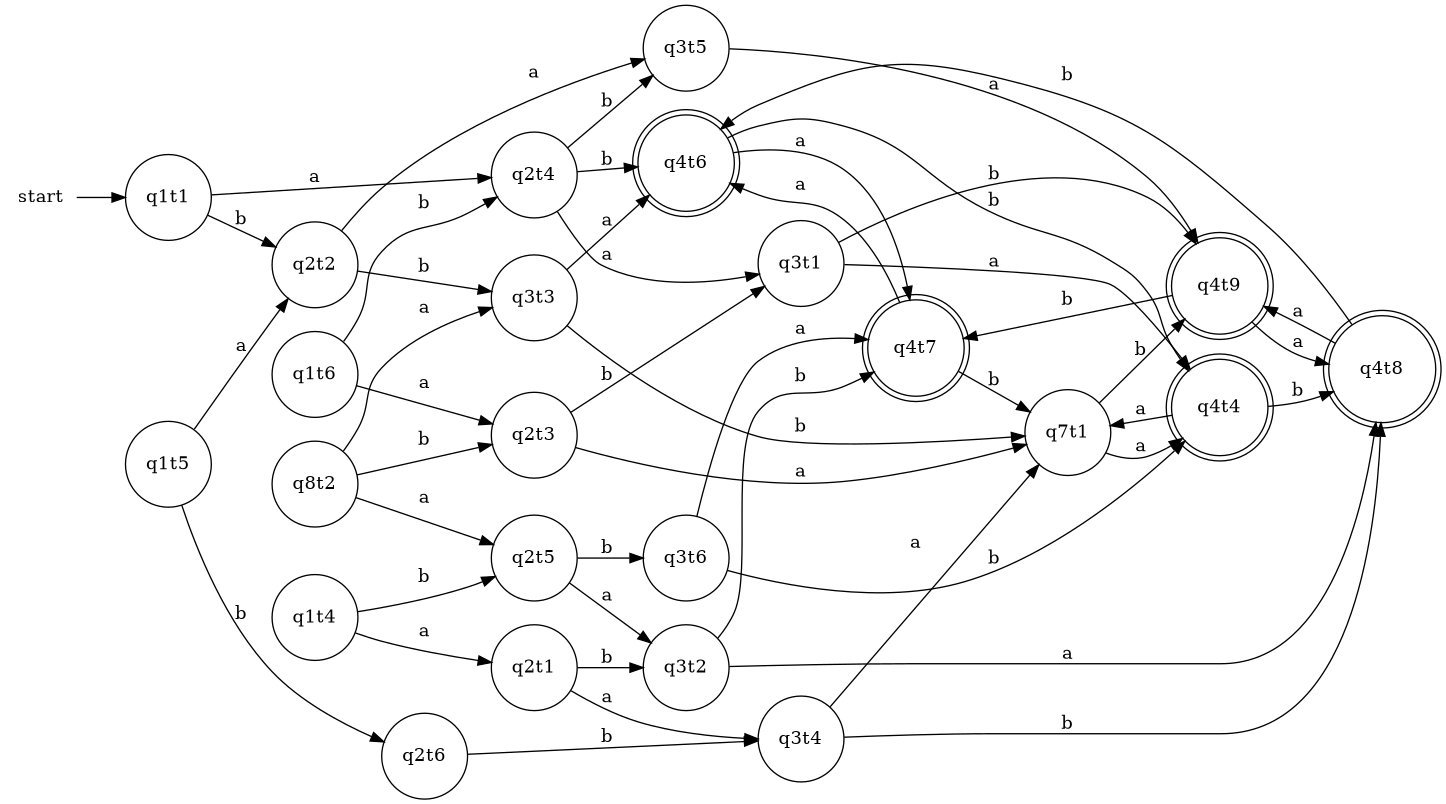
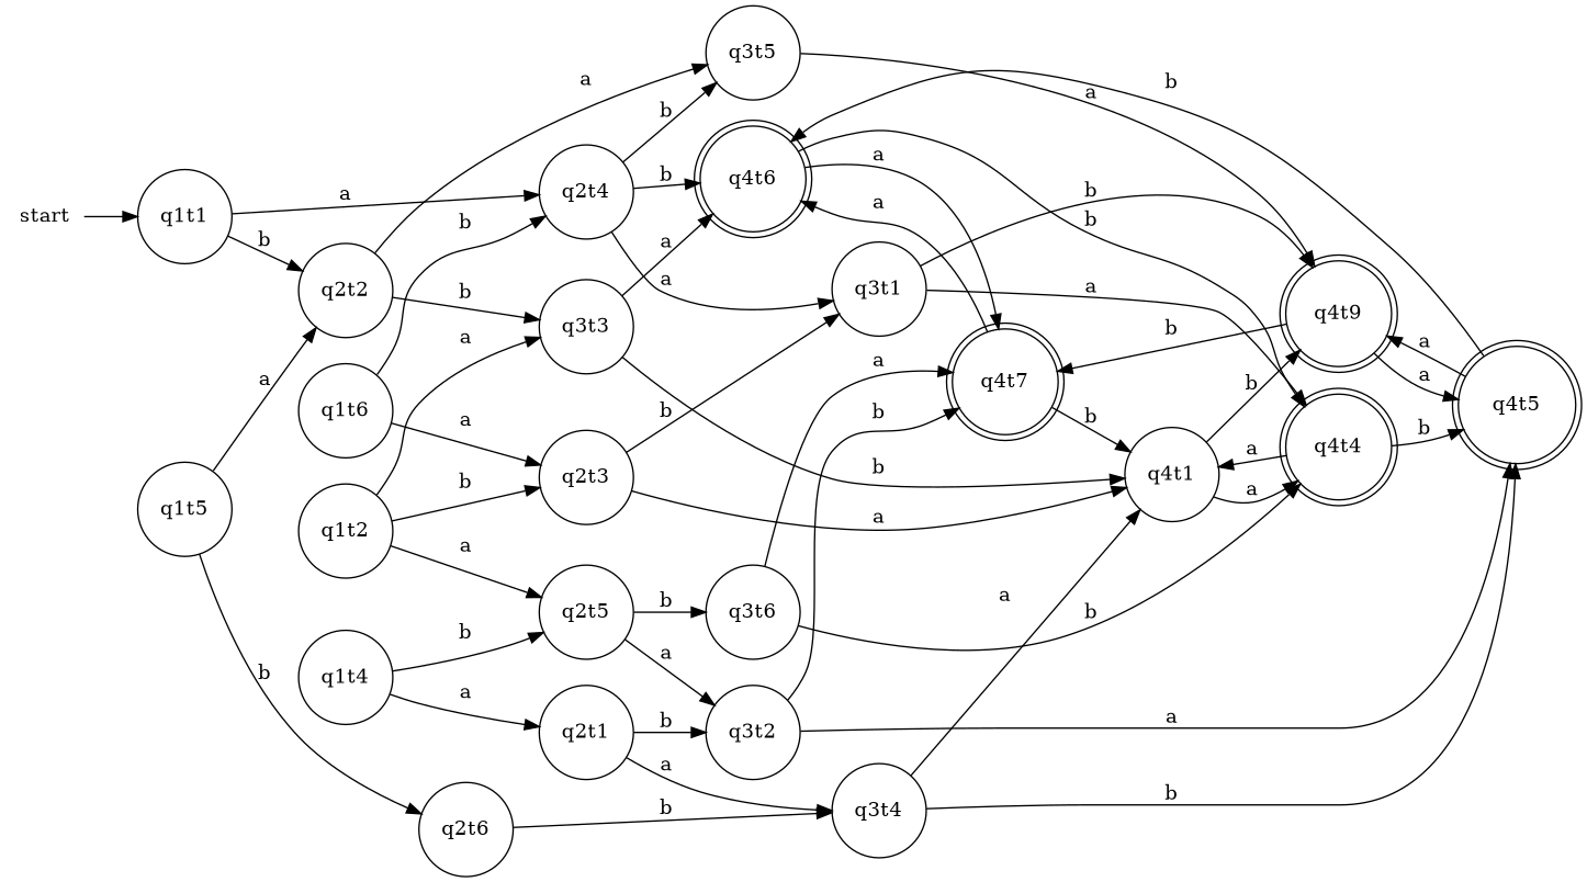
  digraph {
    rankdir=LR
    node [shape=circle]
    start [shape=none]
    q1t1
    q2t2
    q2t4
    q3t3
    q3t5
    q3t1
    q4t6 [shape=doublecircle]
-   q1t2 [label=q8t2]
+   q1t2
    q2t3
    q2t5
-   q4t1 [label=q7t1]
+   q4t1
    q3t2
    q3t6
    q2t1
    q3t4
    q2t6
    q1t4
    q1t5
    q1t6
    n21 [label=q4t7 shape=doublecircle]
-   q4t5 [shape=doublecircle label=q4t8]
+   q4t5 [shape=doublecircle]
    n23 [label=q4t9 shape=doublecircle]
    q4t4 [shape=doublecircle]
    start -> q1t1
    q1t1 -> q2t2 [label=b]
    q1t1 -> q2t4 [label=a]
    q2t2 -> q3t3 [label=b]
    q2t2 -> q3t5 [label=a]
    q2t4 -> q3t5 [label=b]
    q2t4 -> q3t1 [label=a]
    q2t4 -> q4t6 [label=b]
    q3t3 -> q4t6 [label=a]
    q3t3 -> q4t1 [label=b]
    q3t5 -> n23 [label=a]
    q3t1 -> n23 [label=b]
    q3t1 -> q4t4 [label=a]
    q4t6 -> n21 [label=a]
    q4t6 -> q4t4 [label=b]
    q1t2 -> q3t3 [label=a]
    q1t2 -> q2t3 [label=b]
    q1t2 -> q2t5 [label=a]
    q2t3 -> q3t1 [label=b]
    q2t3 -> q4t1 [label=a]
    q2t5 -> q3t2 [label=a]
    q2t5 -> q3t6 [label=b]
    q4t1 -> n23 [label=b]
    q4t1 -> q4t4 [label=a]
    q3t2 -> n21 [label=b]
    q3t2 -> q4t5 [label=a]
    q3t6 -> n21 [label=a]
    q3t6 -> q4t4 [label=b]
    q2t1 -> q3t2 [label=b]
    q2t1 -> q3t4 [label=a]
    q3t4 -> q4t1 [label=a]
    q3t4 -> q4t5 [label=b]
    q2t6 -> q3t4 [label=b]
    q1t4 -> q2t5 [label=b]
    q1t4 -> q2t1 [label=a]
    q1t5 -> q2t2 [label=a]
    q1t5 -> q2t6 [label=b]
    q1t6 -> q2t4 [label=b]
    q1t6 -> q2t3 [label=a]
    n21 -> q4t6 [label=a]
    n21 -> q4t1 [label=b]
    q4t5 -> q4t6 [label=b]
    q4t5 -> n23 [label=a]
    n23 -> n21 [label=b]
    n23 -> q4t5 [label=a]
    q4t4 -> q4t1 [label=a]
    q4t4 -> q4t5 [label=b]
  }
